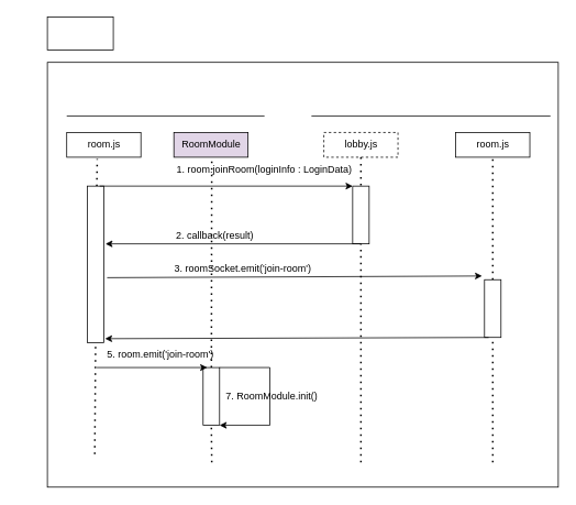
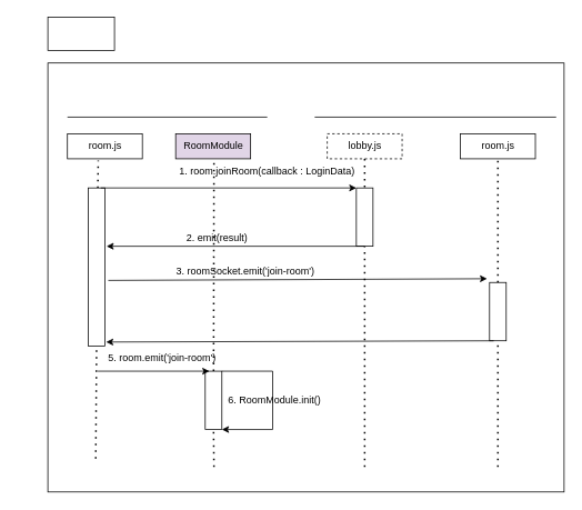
  <mxCell id="0" />
  <mxCell id="1" parent="0" />
  <mxCell id="2" value="" style="rounded=0;whiteSpace=wrap;html=1;" parent="1" vertex="1"><mxGeometry x="57" y="75" width="620" height="515" as="geometry" /></mxCell>
  <mxCell id="3" value="" style="endArrow=none;dashed=1;html=1;dashPattern=1 3;strokeWidth=2;rounded=0;entryX=0.5;entryY=1;entryDx=0;entryDy=0;startArrow=none;" parent="1" source="26" edge="1"><mxGeometry width="50" height="50" relative="1" as="geometry"><mxPoint x="256.5" y="560" as="sourcePoint" /><mxPoint x="256.5" y="190" as="targetPoint" /></mxGeometry></mxCell>
  <mxCell id="4" value="" style="rounded=0;whiteSpace=wrap;html=1;" parent="1" vertex="1"><mxGeometry x="57" y="20" width="80" height="40" as="geometry" /></mxCell>
  <mxCell id="5" value="room.js" style="rounded=0;whiteSpace=wrap;html=1;" parent="1" vertex="1"><mxGeometry x="80.5" y="160" width="90" height="30" as="geometry" /></mxCell>
  <mxCell id="6" value="lobby.js" style="rounded=0;whiteSpace=wrap;html=1;dashed=1;" parent="1" vertex="1"><mxGeometry x="392.5" y="160" width="90" height="30" as="geometry" /></mxCell>
  <mxCell id="7" value="room.js" style="rounded=0;whiteSpace=wrap;html=1;" parent="1" vertex="1"><mxGeometry x="552.5" y="160" width="90" height="30" as="geometry" /></mxCell>
  <mxCell id="8" value="" style="endArrow=none;dashed=1;html=1;dashPattern=1 3;strokeWidth=2;rounded=0;entryX=0.411;entryY=1.067;entryDx=0;entryDy=0;entryPerimeter=0;startArrow=none;" parent="1" source="13" target="5" edge="1"><mxGeometry width="50" height="50" relative="1" as="geometry"><mxPoint x="117.5" y="550" as="sourcePoint" /><mxPoint x="477.5" y="440" as="targetPoint" /></mxGeometry></mxCell>
  <mxCell id="9" value="" style="endArrow=none;dashed=1;html=1;dashPattern=1 3;strokeWidth=2;rounded=0;entryX=0.5;entryY=1;entryDx=0;entryDy=0;" parent="1" target="6" edge="1"><mxGeometry width="50" height="50" relative="1" as="geometry"><mxPoint x="437.5" y="560" as="sourcePoint" /><mxPoint x="127.49" y="202.01" as="targetPoint" /></mxGeometry></mxCell>
  <mxCell id="10" value="" style="endArrow=none;dashed=1;html=1;dashPattern=1 3;strokeWidth=2;rounded=0;entryX=0.5;entryY=1;entryDx=0;entryDy=0;startArrow=none;" parent="1" source="20" target="7" edge="1"><mxGeometry width="50" height="50" relative="1" as="geometry"><mxPoint x="597.5" y="560" as="sourcePoint" /><mxPoint x="477.5" y="440" as="targetPoint" /></mxGeometry></mxCell>
  <mxCell id="11" value="" style="endArrow=none;html=1;rounded=0;" parent="1" edge="1"><mxGeometry width="50" height="50" relative="1" as="geometry"><mxPoint x="80.5" y="140" as="sourcePoint" /><mxPoint x="320.5" y="140" as="targetPoint" /></mxGeometry></mxCell>
  <mxCell id="12" value="" style="endArrow=none;html=1;rounded=0;" parent="1" edge="1"><mxGeometry width="50" height="50" relative="1" as="geometry"><mxPoint x="377.5" y="140" as="sourcePoint" /><mxPoint x="667.5" y="140" as="targetPoint" /></mxGeometry></mxCell>
  <mxCell id="13" value="" style="rounded=0;whiteSpace=wrap;html=1;rotation=90;" parent="1" vertex="1"><mxGeometry x="20.5" y="310" width="190" height="20" as="geometry" /></mxCell>
  <mxCell id="14" value="" style="endArrow=none;dashed=1;html=1;dashPattern=1 3;strokeWidth=2;rounded=0;entryX=1;entryY=0.5;entryDx=0;entryDy=0;" parent="1" target="13" edge="1"><mxGeometry width="50" height="50" relative="1" as="geometry"><mxPoint x="114.5" y="550" as="sourcePoint" /><mxPoint x="109.5" y="295" as="targetPoint" /></mxGeometry></mxCell>
  <mxCell id="15" value="" style="endArrow=classic;html=1;rounded=0;exitX=0;exitY=0.25;exitDx=0;exitDy=0;entryX=0;entryY=1;entryDx=0;entryDy=0;" parent="1" source="13" target="16" edge="1"><mxGeometry width="50" height="50" relative="1" as="geometry"><mxPoint x="427.5" y="380" as="sourcePoint" /><mxPoint x="387.5" y="295" as="targetPoint" /></mxGeometry></mxCell>
  <mxCell id="16" value="" style="rounded=0;whiteSpace=wrap;html=1;rotation=90;" parent="1" vertex="1"><mxGeometry x="402.5" y="250" width="70" height="20" as="geometry" /></mxCell>
- <mxCell id="17" value="1. room.joinRoom(loginInfo : LoginData)" style="text;strokeColor=none;align=center;fillColor=none;html=1;verticalAlign=middle;whiteSpace=wrap;rounded=0;" parent="1" vertex="1"><mxGeometry x="197" y="190" width="247" height="30" as="geometry" /></mxCell>
+ <mxCell id="17" value="1. room.joinRoom(callback : LoginData)" style="text;strokeColor=none;align=center;fillColor=none;html=1;verticalAlign=middle;whiteSpace=wrap;rounded=0;" parent="1" vertex="1"><mxGeometry x="197" y="190" width="247" height="30" as="geometry" /></mxCell>
  <mxCell id="18" value="" style="endArrow=classic;html=1;rounded=0;exitX=1;exitY=0.5;exitDx=0;exitDy=0;" parent="1" source="16" edge="1"><mxGeometry width="50" height="50" relative="1" as="geometry"><mxPoint x="427.5" y="380" as="sourcePoint" /><mxPoint x="127.5" y="295" as="targetPoint" /></mxGeometry></mxCell>
- <mxCell id="19" value="2. callback(result)" style="text;strokeColor=none;align=center;fillColor=none;html=1;verticalAlign=middle;whiteSpace=wrap;rounded=0;" parent="1" vertex="1"><mxGeometry x="137" y="270" width="247" height="30" as="geometry" /></mxCell>
+ <mxCell id="19" value="2. emit(result)" style="text;strokeColor=none;align=center;fillColor=none;html=1;verticalAlign=middle;whiteSpace=wrap;rounded=0;" parent="1" vertex="1"><mxGeometry x="137" y="270" width="247" height="30" as="geometry" /></mxCell>
  <mxCell id="20" value="" style="rounded=0;whiteSpace=wrap;html=1;rotation=90;" parent="1" vertex="1"><mxGeometry x="562.5" y="363.5" width="70" height="20" as="geometry" /></mxCell>
  <mxCell id="21" value="" style="endArrow=none;dashed=1;html=1;dashPattern=1 3;strokeWidth=2;rounded=0;entryX=1;entryY=0.5;entryDx=0;entryDy=0;" parent="1" target="20" edge="1"><mxGeometry width="50" height="50" relative="1" as="geometry"><mxPoint x="597.5" y="560" as="sourcePoint" /><mxPoint x="597.5" y="190" as="targetPoint" /></mxGeometry></mxCell>
  <mxCell id="22" value="" style="endArrow=classic;html=1;rounded=0;exitX=0.362;exitY=-0.2;exitDx=0;exitDy=0;exitPerimeter=0;entryX=0.157;entryY=1.15;entryDx=0;entryDy=0;entryPerimeter=0;" parent="1" edge="1"><mxGeometry width="50" height="50" relative="1" as="geometry"><mxPoint x="129.5" y="336.034" as="sourcePoint" /><mxPoint x="584.5" y="333.99" as="targetPoint" /></mxGeometry></mxCell>
  <mxCell id="23" value="3. roomSocket.emit('join-room')" style="text;strokeColor=none;align=center;fillColor=none;html=1;verticalAlign=middle;whiteSpace=wrap;rounded=0;" parent="1" vertex="1"><mxGeometry x="170.5" y="310" width="247" height="30" as="geometry" /></mxCell>
  <mxCell id="24" value="" style="endArrow=classic;html=1;rounded=0;exitX=1;exitY=0.75;exitDx=0;exitDy=0;" parent="1" source="20" edge="1"><mxGeometry width="50" height="50" relative="1" as="geometry"><mxPoint x="427.5" y="380" as="sourcePoint" /><mxPoint x="127" y="410" as="targetPoint" /></mxGeometry></mxCell>
  <mxCell id="25" value="RoomModule" style="rounded=0;whiteSpace=wrap;html=1;fillColor=#e1d5e7;" parent="1" vertex="1"><mxGeometry x="210.5" y="160" width="90" height="30" as="geometry" /></mxCell>
  <mxCell id="26" value="" style="rounded=0;whiteSpace=wrap;html=1;rotation=90;" parent="1" vertex="1"><mxGeometry x="221" y="470" width="70" height="20" as="geometry" /></mxCell>
  <mxCell id="27" value="" style="endArrow=none;dashed=1;html=1;dashPattern=1 3;strokeWidth=2;rounded=0;entryX=1;entryY=0.5;entryDx=0;entryDy=0;" parent="1" target="26" edge="1"><mxGeometry width="50" height="50" relative="1" as="geometry"><mxPoint x="256.5" y="560" as="sourcePoint" /><mxPoint x="256.5" y="190" as="targetPoint" /></mxGeometry></mxCell>
  <mxCell id="28" value="" style="endArrow=classic;html=1;rounded=0;entryX=0;entryY=0.75;entryDx=0;entryDy=0;" parent="1" target="26" edge="1"><mxGeometry width="50" height="50" relative="1" as="geometry"><mxPoint x="117" y="445" as="sourcePoint" /><mxPoint x="317" y="330" as="targetPoint" /></mxGeometry></mxCell>
  <mxCell id="29" value="5. room.emit('join-room')" style="text;strokeColor=none;align=center;fillColor=none;html=1;verticalAlign=middle;whiteSpace=wrap;rounded=0;" parent="1" vertex="1"><mxGeometry x="120.5" y="413.5" width="146.5" height="30" as="geometry" /></mxCell>
  <mxCell id="30" value="" style="endArrow=classic;html=1;rounded=0;exitX=0;exitY=0;exitDx=0;exitDy=0;entryX=1;entryY=0;entryDx=0;entryDy=0;" parent="1" source="26" target="26" edge="1"><mxGeometry width="50" height="50" relative="1" as="geometry"><mxPoint x="267" y="380" as="sourcePoint" /><mxPoint x="317" y="330" as="targetPoint" /><Array as="points"><mxPoint x="327" y="445" /><mxPoint x="327" y="515" /></Array></mxGeometry></mxCell>
- <mxCell id="31" value="7. RoomModule.init()" style="text;strokeColor=none;align=center;fillColor=none;html=1;verticalAlign=middle;whiteSpace=wrap;rounded=0;" parent="1" vertex="1"><mxGeometry x="256" y="465" width="146.5" height="30" as="geometry" /></mxCell>
+ <mxCell id="31" value="6. RoomModule.init()" style="text;strokeColor=none;align=center;fillColor=none;html=1;verticalAlign=middle;whiteSpace=wrap;rounded=0;" parent="1" vertex="1"><mxGeometry x="256" y="465" width="146.5" height="30" as="geometry" /></mxCell>
